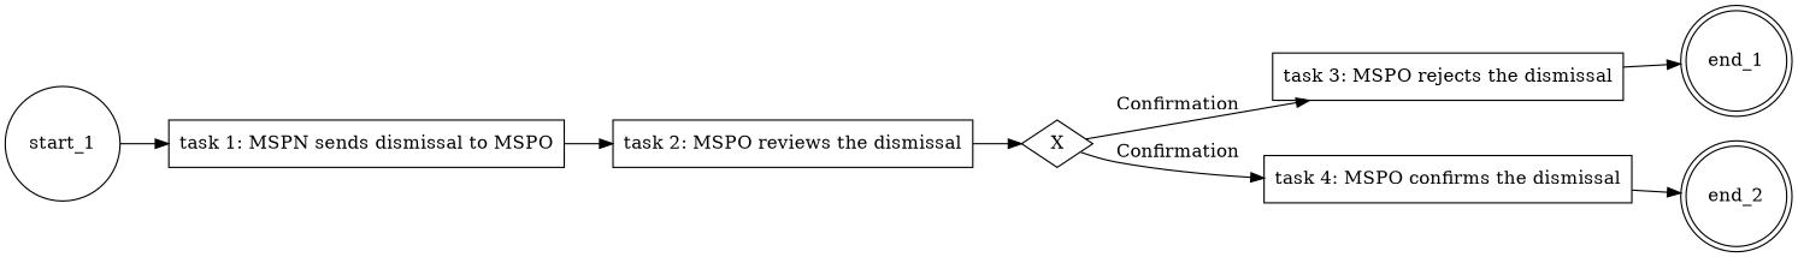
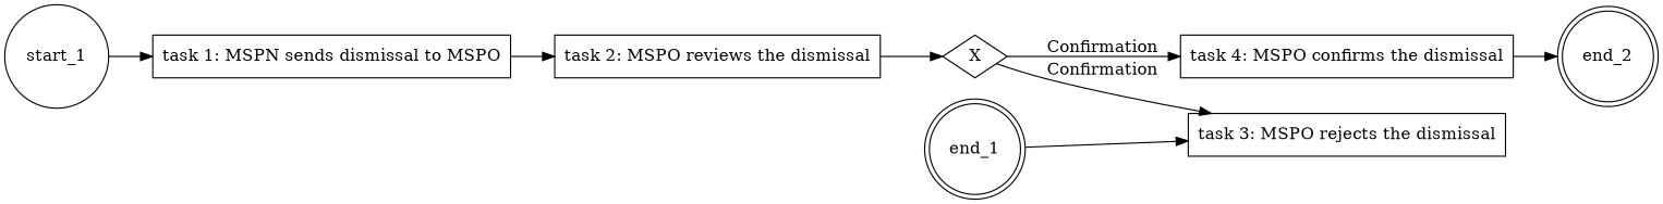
  digraph {
    rankdir=LR
    node [shape=rectangle]
    start_1 [shape=circle]
    "task 1: MSPN sends dismissal to MSPO"
    "task 2: MSPO reviews the dismissal"
    n4 [label=X shape=diamond]
    "task 3: MSPO rejects the dismissal"
    "task 4: MSPO confirms the dismissal"
    end_1 [shape=doublecircle]
    end_2 [shape=doublecircle]
    start_1 -> "task 1: MSPN sends dismissal to MSPO"
    "task 1: MSPN sends dismissal to MSPO" -> "task 2: MSPO reviews the dismissal"
    "task 2: MSPO reviews the dismissal" -> n4
    n4 -> "task 3: MSPO rejects the dismissal" [label=Confirmation]
    n4 -> "task 4: MSPO confirms the dismissal" [label=Confirmation]
-   "task 3: MSPO rejects the dismissal" -> end_1
+   end_1 -> "task 3: MSPO rejects the dismissal"
    "task 4: MSPO confirms the dismissal" -> end_2
  }
